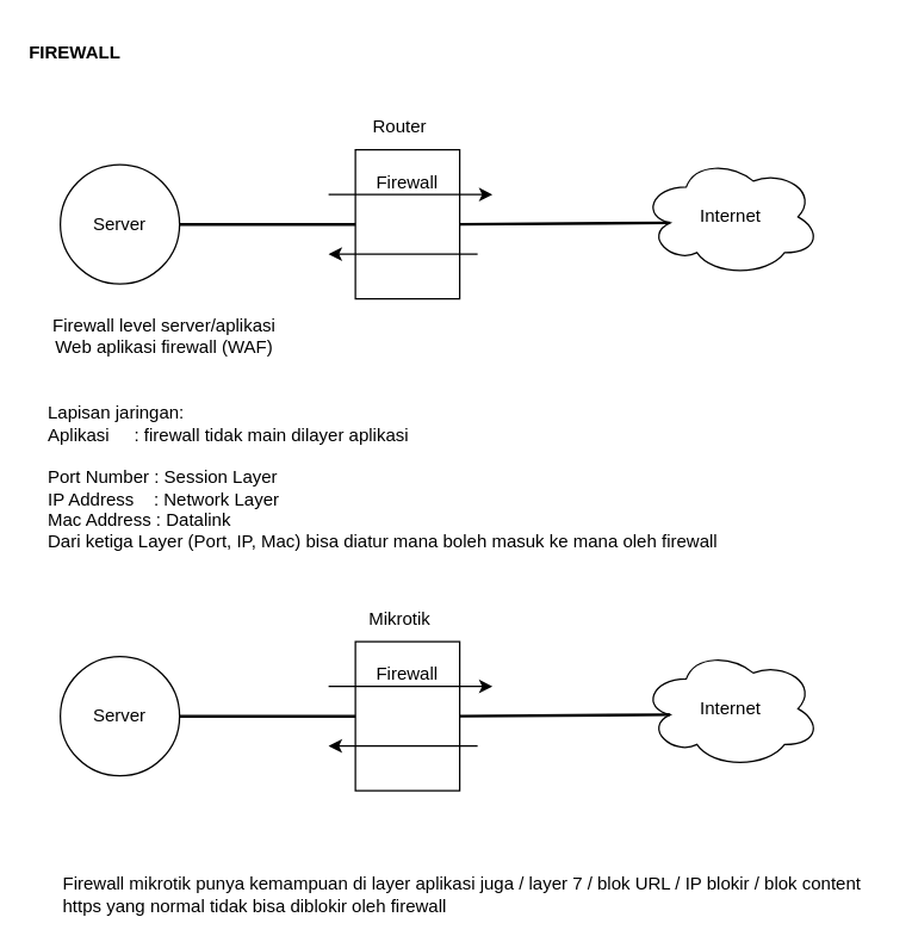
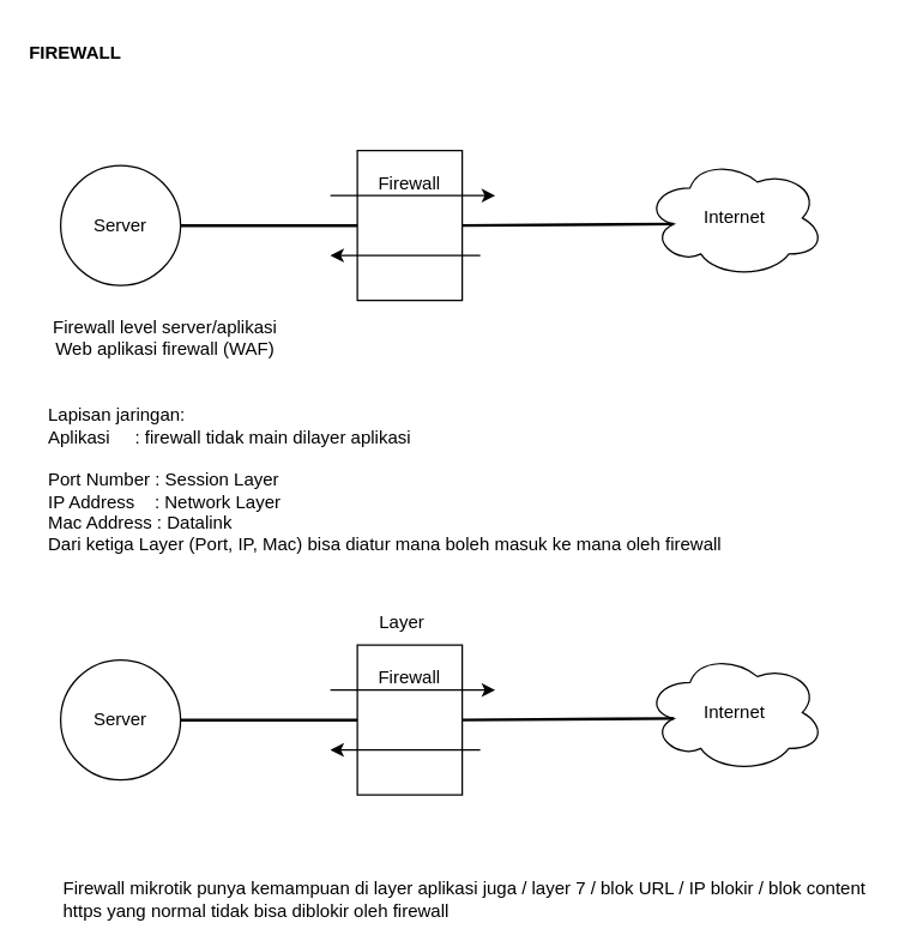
  <mxCell id="0" />
  <mxCell id="1" parent="0" />
  <mxCell id="2" value="" style="ellipse;shape=cloud;whiteSpace=wrap;html=1;" vertex="1" parent="1"><mxGeometry x="430" y="105" width="120" height="80" as="geometry" /></mxCell>
  <mxCell id="3" value="&lt;b&gt;FIREWALL&lt;/b&gt;" style="text;html=1;strokeColor=none;fillColor=none;align=center;verticalAlign=middle;whiteSpace=wrap;rounded=0;" vertex="1" parent="1"><mxGeometry x="20" y="20" width="60" height="30" as="geometry" /></mxCell>
  <mxCell id="4" value="Internet" style="text;html=1;strokeColor=none;fillColor=none;align=center;verticalAlign=middle;whiteSpace=wrap;rounded=0;" vertex="1" parent="1"><mxGeometry x="460" y="130" width="60" height="30" as="geometry" /></mxCell>
  <mxCell id="5" value="" style="rounded=0;whiteSpace=wrap;html=1;" vertex="1" parent="1"><mxGeometry x="238" y="100" width="70" height="100" as="geometry" /></mxCell>
  <mxCell id="6" value="" style="ellipse;whiteSpace=wrap;html=1;aspect=fixed;" vertex="1" parent="1"><mxGeometry x="40" y="110" width="80" height="80" as="geometry" /></mxCell>
- <mxCell id="7" value="Router" style="text;html=1;strokeColor=none;fillColor=none;align=center;verticalAlign=middle;whiteSpace=wrap;rounded=0;" vertex="1" parent="1"><mxGeometry x="238" y="70" width="60" height="30" as="geometry" /></mxCell>
  <mxCell id="8" value="Server" style="text;html=1;strokeColor=none;fillColor=none;align=center;verticalAlign=middle;whiteSpace=wrap;rounded=0;" vertex="1" parent="1"><mxGeometry x="50" y="135" width="60" height="30" as="geometry" /></mxCell>
  <mxCell id="9" value="" style="endArrow=none;html=1;rounded=0;exitX=1;exitY=0.5;exitDx=0;exitDy=0;entryX=0;entryY=0.5;entryDx=0;entryDy=0;strokeWidth=2;" edge="1" parent="1" source="6" target="5"><mxGeometry width="50" height="50" relative="1" as="geometry"><mxPoint x="250" y="170" as="sourcePoint" /><mxPoint x="300" y="120" as="targetPoint" /></mxGeometry></mxCell>
  <mxCell id="10" value="" style="endArrow=none;html=1;rounded=0;entryX=0.16;entryY=0.55;entryDx=0;entryDy=0;strokeWidth=2;entryPerimeter=0;exitX=1;exitY=0.5;exitDx=0;exitDy=0;" edge="1" parent="1" source="5" target="2"><mxGeometry width="50" height="50" relative="1" as="geometry"><mxPoint x="360" y="110" as="sourcePoint" /><mxPoint x="248" y="160" as="targetPoint" /></mxGeometry></mxCell>
  <mxCell id="11" value="" style="endArrow=classic;html=1;rounded=0;strokeWidth=1;" edge="1" parent="1"><mxGeometry width="50" height="50" relative="1" as="geometry"><mxPoint x="220" y="130" as="sourcePoint" /><mxPoint x="330" y="130" as="targetPoint" /></mxGeometry></mxCell>
  <mxCell id="12" value="" style="endArrow=classic;html=1;rounded=0;strokeWidth=1;" edge="1" parent="1"><mxGeometry width="50" height="50" relative="1" as="geometry"><mxPoint x="320" y="170" as="sourcePoint" /><mxPoint x="220" y="170" as="targetPoint" /></mxGeometry></mxCell>
  <mxCell id="13" value="Firewall" style="text;html=1;strokeColor=none;fillColor=none;align=center;verticalAlign=middle;whiteSpace=wrap;rounded=0;" vertex="1" parent="1"><mxGeometry x="243" y="107" width="60" height="30" as="geometry" /></mxCell>
  <mxCell id="14" value="Firewall level server/aplikasi&lt;br&gt;Web aplikasi firewall (WAF)" style="text;html=1;strokeColor=none;fillColor=none;align=center;verticalAlign=middle;whiteSpace=wrap;rounded=0;" vertex="1" parent="1"><mxGeometry x="20" y="210" width="180" height="30" as="geometry" /></mxCell>
  <mxCell id="15" value="Lapisan jaringan:&lt;br&gt;Aplikasi&amp;nbsp; &amp;nbsp; &amp;nbsp;: firewall tidak main dilayer aplikasi&lt;br&gt;&lt;br&gt;Port Number : Session Layer&lt;br&gt;IP Address&amp;nbsp; &amp;nbsp; : Network Layer&lt;br&gt;Mac Address : Datalink&amp;nbsp;&lt;br&gt;Dari ketiga Layer (Port, IP, Mac) bisa diatur mana boleh masuk ke mana oleh firewall" style="text;html=1;strokeColor=none;fillColor=none;align=left;verticalAlign=middle;whiteSpace=wrap;rounded=0;" vertex="1" parent="1"><mxGeometry x="30" y="310" width="510" height="20" as="geometry" /></mxCell>
  <mxCell id="16" value="" style="ellipse;shape=cloud;whiteSpace=wrap;html=1;" vertex="1" parent="1"><mxGeometry x="430" y="435" width="120" height="80" as="geometry" /></mxCell>
  <mxCell id="17" value="Internet" style="text;html=1;strokeColor=none;fillColor=none;align=center;verticalAlign=middle;whiteSpace=wrap;rounded=0;" vertex="1" parent="1"><mxGeometry x="460" y="460" width="60" height="30" as="geometry" /></mxCell>
  <mxCell id="18" value="" style="rounded=0;whiteSpace=wrap;html=1;" vertex="1" parent="1"><mxGeometry x="238" y="430" width="70" height="100" as="geometry" /></mxCell>
  <mxCell id="19" value="" style="ellipse;whiteSpace=wrap;html=1;aspect=fixed;" vertex="1" parent="1"><mxGeometry x="40" y="440" width="80" height="80" as="geometry" /></mxCell>
- <mxCell id="20" value="Mikrotik" style="text;html=1;strokeColor=none;fillColor=none;align=center;verticalAlign=middle;whiteSpace=wrap;rounded=0;" vertex="1" parent="1"><mxGeometry x="238" y="400" width="60" height="30" as="geometry" /></mxCell>
+ <mxCell id="20" value="Layer" style="text;html=1;strokeColor=none;fillColor=none;align=center;verticalAlign=middle;whiteSpace=wrap;rounded=0;" vertex="1" parent="1"><mxGeometry x="238" y="400" width="60" height="30" as="geometry" /></mxCell>
  <mxCell id="21" value="Server" style="text;html=1;strokeColor=none;fillColor=none;align=center;verticalAlign=middle;whiteSpace=wrap;rounded=0;" vertex="1" parent="1"><mxGeometry x="50" y="465" width="60" height="30" as="geometry" /></mxCell>
  <mxCell id="22" value="" style="endArrow=none;html=1;rounded=0;exitX=1;exitY=0.5;exitDx=0;exitDy=0;entryX=0;entryY=0.5;entryDx=0;entryDy=0;strokeWidth=2;" edge="1" parent="1" source="19" target="18"><mxGeometry width="50" height="50" relative="1" as="geometry"><mxPoint x="250" y="500" as="sourcePoint" /><mxPoint x="300" y="450" as="targetPoint" /></mxGeometry></mxCell>
  <mxCell id="23" value="" style="endArrow=none;html=1;rounded=0;entryX=0.16;entryY=0.55;entryDx=0;entryDy=0;strokeWidth=2;entryPerimeter=0;exitX=1;exitY=0.5;exitDx=0;exitDy=0;" edge="1" parent="1" source="18" target="16"><mxGeometry width="50" height="50" relative="1" as="geometry"><mxPoint x="360" y="440" as="sourcePoint" /><mxPoint x="248" y="490" as="targetPoint" /></mxGeometry></mxCell>
  <mxCell id="24" value="" style="endArrow=classic;html=1;rounded=0;strokeWidth=1;" edge="1" parent="1"><mxGeometry width="50" height="50" relative="1" as="geometry"><mxPoint x="220" y="460" as="sourcePoint" /><mxPoint x="330" y="460" as="targetPoint" /></mxGeometry></mxCell>
  <mxCell id="25" value="" style="endArrow=classic;html=1;rounded=0;strokeWidth=1;" edge="1" parent="1"><mxGeometry width="50" height="50" relative="1" as="geometry"><mxPoint x="320" y="500" as="sourcePoint" /><mxPoint x="220" y="500" as="targetPoint" /></mxGeometry></mxCell>
  <mxCell id="26" value="Firewall" style="text;html=1;strokeColor=none;fillColor=none;align=center;verticalAlign=middle;whiteSpace=wrap;rounded=0;" vertex="1" parent="1"><mxGeometry x="243" y="437" width="60" height="30" as="geometry" /></mxCell>
  <mxCell id="27" value="Firewall mikrotik punya kemampuan di layer aplikasi juga / layer 7 / blok URL / IP blokir / blok content&amp;nbsp;&lt;br&gt;https yang normal tidak bisa diblokir oleh firewall" style="text;html=1;strokeColor=none;fillColor=none;align=left;verticalAlign=middle;whiteSpace=wrap;rounded=0;" vertex="1" parent="1"><mxGeometry x="40" y="590" width="550" height="20" as="geometry" /></mxCell>
